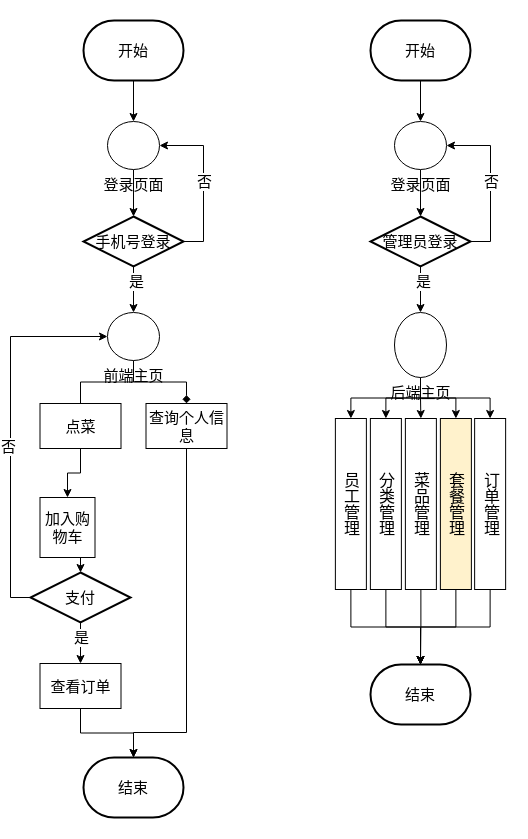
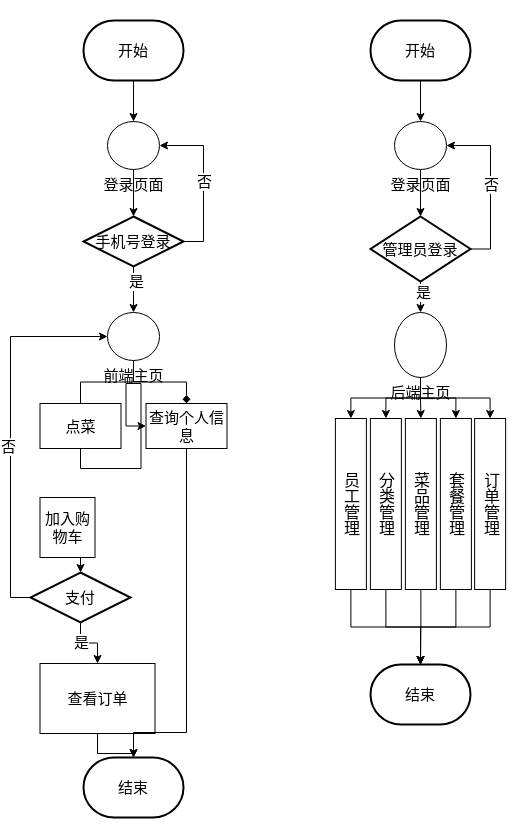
  <mxCell id="0" />
  <mxCell id="1" parent="0" />
  <mxCell id="2" value="" style="group" vertex="1" connectable="0" parent="1"><mxGeometry x="20" y="20" width="196.5" height="797" as="geometry" /></mxCell>
  <mxCell id="3" value="结束" style="strokeWidth=2;html=1;shape=mxgraph.flowchart.terminator;whiteSpace=wrap;fontSize=15;" vertex="1" parent="2"><mxGeometry x="53" y="737" width="100" height="60" as="geometry" /></mxCell>
  <mxCell id="4" style="edgeStyle=orthogonalEdgeStyle;rounded=0;orthogonalLoop=1;jettySize=auto;html=1;exitX=0.5;exitY=1;exitDx=0;exitDy=0;fontSize=15;" edge="1" parent="2" source="6" target="3"><mxGeometry relative="1" as="geometry" /></mxCell>
  <mxCell id="5" value="加入购物车" style="rounded=0;whiteSpace=wrap;html=1;container=0;fontSize=15;" vertex="1" parent="2"><mxGeometry x="9.5" y="477" width="55" height="60" as="geometry" /></mxCell>
- <mxCell id="6" value="查看订单" style="rounded=0;whiteSpace=wrap;html=1;container=0;fontSize=15;" vertex="1" parent="2"><mxGeometry x="9.5" y="643" width="81" height="45" as="geometry" /></mxCell>
+ <mxCell id="6" value="查看订单" style="rounded=0;whiteSpace=wrap;html=1;container=0;fontSize=15;" vertex="1" parent="2"><mxGeometry x="9.5" y="643" width="115" height="70" as="geometry" /></mxCell>
  <mxCell id="7" value="开始" style="strokeWidth=2;html=1;shape=mxgraph.flowchart.terminator;whiteSpace=wrap;fontSize=15;container=0;" parent="2" vertex="1"><mxGeometry x="53" width="100" height="60" as="geometry" /></mxCell>
  <mxCell id="8" value="手机号登录" style="strokeWidth=2;html=1;shape=mxgraph.flowchart.decision;whiteSpace=wrap;fontSize=15;container=0;" parent="2" vertex="1"><mxGeometry x="53" y="196" width="100" height="50" as="geometry" /></mxCell>
  <mxCell id="9" style="edgeStyle=orthogonalEdgeStyle;rounded=0;orthogonalLoop=1;jettySize=auto;html=1;exitX=0.5;exitY=1;exitDx=0;exitDy=0;exitPerimeter=0;entryX=0.5;entryY=0;entryDx=0;entryDy=0;fontSize=15;endArrow=none;" edge="1" parent="2" source="11" target="26"><mxGeometry relative="1" as="geometry" /></mxCell>
  <mxCell id="10" style="edgeStyle=orthogonalEdgeStyle;rounded=0;orthogonalLoop=1;jettySize=auto;html=1;exitX=0.5;exitY=1;exitDx=0;exitDy=0;exitPerimeter=0;entryX=0.5;entryY=0;entryDx=0;entryDy=0;fontSize=15;endArrow=diamond;" edge="1" parent="2" source="11" target="27"><mxGeometry relative="1" as="geometry" /></mxCell>
  <mxCell id="11" value="前端主页" style="verticalLabelPosition=bottom;verticalAlign=top;html=1;shape=mxgraph.flowchart.on-page_reference;fontSize=15;container=0;" parent="2" vertex="1"><mxGeometry x="77" y="292" width="52" height="48" as="geometry" /></mxCell>
  <mxCell id="12" style="edgeStyle=orthogonalEdgeStyle;rounded=0;orthogonalLoop=1;jettySize=auto;html=1;exitX=0.5;exitY=1;exitDx=0;exitDy=0;exitPerimeter=0;entryX=0.5;entryY=0;entryDx=0;entryDy=0;fontSize=15;" edge="1" parent="2" source="14" target="6"><mxGeometry relative="1" as="geometry" /></mxCell>
  <mxCell id="13" value="是" style="edgeLabel;html=1;align=center;verticalAlign=middle;resizable=0;points=[];fontSize=15;" vertex="1" connectable="0" parent="12"><mxGeometry x="-0.33" relative="1" as="geometry"><mxPoint as="offset" /></mxGeometry></mxCell>
  <mxCell id="14" value="支付" style="strokeWidth=2;html=1;shape=mxgraph.flowchart.decision;whiteSpace=wrap;fontSize=15;container=0;" vertex="1" parent="2"><mxGeometry y="552" width="100" height="50" as="geometry" /></mxCell>
  <mxCell id="15" style="edgeStyle=orthogonalEdgeStyle;rounded=0;orthogonalLoop=1;jettySize=auto;html=1;exitX=0.5;exitY=1;exitDx=0;exitDy=0;exitPerimeter=0;fontSize=15;" edge="1" parent="2" source="16" target="8"><mxGeometry relative="1" as="geometry" /></mxCell>
  <mxCell id="16" value="登录页面" style="verticalLabelPosition=bottom;verticalAlign=top;html=1;shape=mxgraph.flowchart.on-page_reference;fontSize=15;container=0;" vertex="1" parent="2"><mxGeometry x="77" y="101" width="52" height="48" as="geometry" /></mxCell>
  <mxCell id="17" style="edgeStyle=orthogonalEdgeStyle;rounded=0;orthogonalLoop=1;jettySize=auto;html=1;exitX=0.5;exitY=1;exitDx=0;exitDy=0;exitPerimeter=0;entryX=0.5;entryY=0;entryDx=0;entryDy=0;entryPerimeter=0;fontSize=15;" edge="1" parent="2" source="7" target="16"><mxGeometry relative="1" as="geometry" /></mxCell>
  <mxCell id="18" style="edgeStyle=orthogonalEdgeStyle;rounded=0;orthogonalLoop=1;jettySize=auto;html=1;exitX=0.5;exitY=1;exitDx=0;exitDy=0;exitPerimeter=0;entryX=0.5;entryY=0;entryDx=0;entryDy=0;entryPerimeter=0;fontSize=15;" edge="1" parent="2" source="8" target="11"><mxGeometry relative="1" as="geometry" /></mxCell>
  <mxCell id="19" value="是" style="edgeLabel;html=1;align=center;verticalAlign=middle;resizable=0;points=[];fontSize=15;container=0;" vertex="1" connectable="0" parent="18"><mxGeometry x="-0.451" y="2" relative="1" as="geometry"><mxPoint y="1" as="offset" /></mxGeometry></mxCell>
  <mxCell id="20" style="edgeStyle=orthogonalEdgeStyle;rounded=0;orthogonalLoop=1;jettySize=auto;html=1;exitX=1;exitY=0.5;exitDx=0;exitDy=0;exitPerimeter=0;entryX=1;entryY=0.5;entryDx=0;entryDy=0;entryPerimeter=0;fontSize=15;" edge="1" parent="2" source="8" target="16"><mxGeometry relative="1" as="geometry" /></mxCell>
  <mxCell id="21" value="否" style="edgeLabel;html=1;align=center;verticalAlign=middle;resizable=0;points=[];fontSize=15;container=0;" vertex="1" connectable="0" parent="20"><mxGeometry x="0.013" relative="1" as="geometry"><mxPoint as="offset" /></mxGeometry></mxCell>
  <mxCell id="22" style="edgeStyle=orthogonalEdgeStyle;rounded=0;orthogonalLoop=1;jettySize=auto;html=1;exitX=0;exitY=0.5;exitDx=0;exitDy=0;exitPerimeter=0;entryX=0;entryY=0.5;entryDx=0;entryDy=0;entryPerimeter=0;fontSize=15;" edge="1" parent="2" source="14" target="11"><mxGeometry relative="1" as="geometry" /></mxCell>
  <mxCell id="23" value="否" style="edgeLabel;html=1;align=center;verticalAlign=middle;resizable=0;points=[];fontSize=15;container=0;" vertex="1" connectable="0" parent="22"><mxGeometry x="-0.095" y="3" relative="1" as="geometry"><mxPoint y="-1" as="offset" /></mxGeometry></mxCell>
- <mxCell id="24" style="edgeStyle=orthogonalEdgeStyle;rounded=0;orthogonalLoop=1;jettySize=auto;html=1;exitX=0.5;exitY=1;exitDx=0;exitDy=0;entryX=0.5;entryY=0;entryDx=0;entryDy=0;fontSize=15;" edge="1" parent="2" source="26" target="5"><mxGeometry relative="1" as="geometry" /></mxCell>
+ <mxCell id="24" style="edgeStyle=orthogonalEdgeStyle;rounded=0;orthogonalLoop=1;jettySize=auto;html=1;exitX=0.5;exitY=1;exitDx=0;exitDy=0;fontSize=15;" edge="1" parent="2" source="26" target="27"><mxGeometry relative="1" as="geometry" /></mxCell>
  <mxCell id="25" style="edgeStyle=orthogonalEdgeStyle;rounded=0;orthogonalLoop=1;jettySize=auto;html=1;exitX=0.5;exitY=1;exitDx=0;exitDy=0;entryX=0.5;entryY=0;entryDx=0;entryDy=0;entryPerimeter=0;fontSize=15;" edge="1" parent="2" source="5" target="14"><mxGeometry relative="1" as="geometry" /></mxCell>
  <mxCell id="26" value="点菜" style="rounded=0;whiteSpace=wrap;html=1;container=0;fontSize=15;" vertex="1" parent="2"><mxGeometry x="9.5" y="383" width="81" height="45" as="geometry" /></mxCell>
  <mxCell id="27" value="查询个人信息" style="rounded=0;whiteSpace=wrap;html=1;container=0;fontSize=15;" vertex="1" parent="2"><mxGeometry x="115.5" y="383" width="81" height="45" as="geometry" /></mxCell>
  <mxCell id="28" style="edgeStyle=orthogonalEdgeStyle;rounded=0;orthogonalLoop=1;jettySize=auto;html=1;exitX=0.5;exitY=1;exitDx=0;exitDy=0;entryX=0.5;entryY=0;entryDx=0;entryDy=0;entryPerimeter=0;fontSize=15;" edge="1" parent="2" source="27" target="3"><mxGeometry relative="1" as="geometry"><Array as="points"><mxPoint x="156" y="712" /><mxPoint x="103" y="712" /></Array></mxGeometry></mxCell>
  <mxCell id="29" value="" style="group" vertex="1" connectable="0" parent="1"><mxGeometry x="324.88" y="20" width="170.25" height="704" as="geometry" /></mxCell>
  <mxCell id="30" value="开始" style="strokeWidth=2;html=1;shape=mxgraph.flowchart.terminator;whiteSpace=wrap;fontSize=15;container=0;" vertex="1" parent="29"><mxGeometry x="35.12" width="100" height="60" as="geometry" /></mxCell>
- <mxCell id="31" value="管理员登录" style="strokeWidth=2;html=1;shape=mxgraph.flowchart.decision;whiteSpace=wrap;fontSize=15;container=0;" vertex="1" parent="29"><mxGeometry x="35.12" y="196" width="100" height="50" as="geometry" /></mxCell>
+ <mxCell id="31" value="管理员登录" style="strokeWidth=2;html=1;shape=mxgraph.flowchart.decision;whiteSpace=wrap;fontSize=15;container=0;" vertex="1" parent="29"><mxGeometry x="35.12" y="196" width="100" height="65" as="geometry" /></mxCell>
  <mxCell id="32" style="edgeStyle=orthogonalEdgeStyle;rounded=0;orthogonalLoop=1;jettySize=auto;html=1;exitX=0.5;exitY=1;exitDx=0;exitDy=0;exitPerimeter=0;entryX=0.5;entryY=0;entryDx=0;entryDy=0;" edge="1" parent="29" source="37" target="52"><mxGeometry relative="1" as="geometry" /></mxCell>
  <mxCell id="33" style="edgeStyle=orthogonalEdgeStyle;rounded=0;orthogonalLoop=1;jettySize=auto;html=1;exitX=0.5;exitY=1;exitDx=0;exitDy=0;exitPerimeter=0;entryX=0.5;entryY=0;entryDx=0;entryDy=0;" edge="1" parent="29" source="37" target="53"><mxGeometry relative="1" as="geometry" /></mxCell>
  <mxCell id="34" style="edgeStyle=orthogonalEdgeStyle;rounded=0;orthogonalLoop=1;jettySize=auto;html=1;exitX=0.5;exitY=1;exitDx=0;exitDy=0;exitPerimeter=0;entryX=0.5;entryY=0;entryDx=0;entryDy=0;" edge="1" parent="29" source="37" target="54"><mxGeometry relative="1" as="geometry" /></mxCell>
  <mxCell id="35" style="edgeStyle=orthogonalEdgeStyle;rounded=0;orthogonalLoop=1;jettySize=auto;html=1;exitX=0.5;exitY=1;exitDx=0;exitDy=0;exitPerimeter=0;entryX=0.5;entryY=0;entryDx=0;entryDy=0;" edge="1" parent="29" source="37" target="55"><mxGeometry relative="1" as="geometry" /></mxCell>
  <mxCell id="36" style="edgeStyle=orthogonalEdgeStyle;rounded=0;orthogonalLoop=1;jettySize=auto;html=1;exitX=0.5;exitY=1;exitDx=0;exitDy=0;exitPerimeter=0;entryX=0.5;entryY=0;entryDx=0;entryDy=0;" edge="1" parent="29" source="37" target="51"><mxGeometry relative="1" as="geometry" /></mxCell>
  <mxCell id="37" value="后端主页" style="verticalLabelPosition=bottom;verticalAlign=top;html=1;shape=mxgraph.flowchart.on-page_reference;fontSize=15;container=0;" vertex="1" parent="29"><mxGeometry x="59.12" y="292" width="52" height="65" as="geometry" /></mxCell>
  <mxCell id="38" style="edgeStyle=orthogonalEdgeStyle;rounded=0;orthogonalLoop=1;jettySize=auto;html=1;exitX=0.5;exitY=1;exitDx=0;exitDy=0;exitPerimeter=0;fontSize=15;" edge="1" source="39" target="31" parent="29"><mxGeometry relative="1" as="geometry" /></mxCell>
  <mxCell id="39" value="登录页面" style="verticalLabelPosition=bottom;verticalAlign=top;html=1;shape=mxgraph.flowchart.on-page_reference;fontSize=15;container=0;" vertex="1" parent="29"><mxGeometry x="59.12" y="101" width="52" height="48" as="geometry" /></mxCell>
  <mxCell id="40" style="edgeStyle=orthogonalEdgeStyle;rounded=0;orthogonalLoop=1;jettySize=auto;html=1;exitX=0.5;exitY=1;exitDx=0;exitDy=0;exitPerimeter=0;entryX=0.5;entryY=0;entryDx=0;entryDy=0;entryPerimeter=0;fontSize=15;" edge="1" source="30" target="39" parent="29"><mxGeometry relative="1" as="geometry" /></mxCell>
  <mxCell id="41" style="edgeStyle=orthogonalEdgeStyle;rounded=0;orthogonalLoop=1;jettySize=auto;html=1;exitX=0.5;exitY=1;exitDx=0;exitDy=0;exitPerimeter=0;entryX=0.5;entryY=0;entryDx=0;entryDy=0;entryPerimeter=0;fontSize=15;" edge="1" source="31" target="37" parent="29"><mxGeometry relative="1" as="geometry" /></mxCell>
  <mxCell id="42" value="是" style="edgeLabel;html=1;align=center;verticalAlign=middle;resizable=0;points=[];fontSize=15;container=0;" vertex="1" connectable="0" parent="41"><mxGeometry x="-0.451" y="2" relative="1" as="geometry"><mxPoint y="1" as="offset" /></mxGeometry></mxCell>
  <mxCell id="43" style="edgeStyle=orthogonalEdgeStyle;rounded=0;orthogonalLoop=1;jettySize=auto;html=1;exitX=1;exitY=0.5;exitDx=0;exitDy=0;exitPerimeter=0;entryX=1;entryY=0.5;entryDx=0;entryDy=0;entryPerimeter=0;fontSize=15;" edge="1" source="31" target="39" parent="29"><mxGeometry relative="1" as="geometry" /></mxCell>
  <mxCell id="44" value="否" style="edgeLabel;html=1;align=center;verticalAlign=middle;resizable=0;points=[];fontSize=15;container=0;" vertex="1" connectable="0" parent="43"><mxGeometry x="0.013" relative="1" as="geometry"><mxPoint as="offset" /></mxGeometry></mxCell>
  <mxCell id="45" value="结束" style="strokeWidth=2;html=1;shape=mxgraph.flowchart.terminator;whiteSpace=wrap;fontSize=15;container=0;" vertex="1" parent="29"><mxGeometry x="35.12" y="644" width="100" height="60" as="geometry" /></mxCell>
  <mxCell id="46" style="edgeStyle=orthogonalEdgeStyle;rounded=0;orthogonalLoop=1;jettySize=auto;html=1;exitX=0.5;exitY=1;exitDx=0;exitDy=0;entryX=0.5;entryY=0;entryDx=0;entryDy=0;entryPerimeter=0;" edge="1" parent="29" source="52" target="45"><mxGeometry relative="1" as="geometry" /></mxCell>
  <mxCell id="47" style="edgeStyle=orthogonalEdgeStyle;rounded=0;orthogonalLoop=1;jettySize=auto;html=1;exitX=0.5;exitY=1;exitDx=0;exitDy=0;entryX=0.5;entryY=0;entryDx=0;entryDy=0;entryPerimeter=0;" edge="1" parent="29" source="53" target="45"><mxGeometry relative="1" as="geometry" /></mxCell>
  <mxCell id="48" style="edgeStyle=orthogonalEdgeStyle;rounded=0;orthogonalLoop=1;jettySize=auto;html=1;exitX=0.5;exitY=1;exitDx=0;exitDy=0;entryX=0.5;entryY=0;entryDx=0;entryDy=0;entryPerimeter=0;" edge="1" parent="29" source="54" target="45"><mxGeometry relative="1" as="geometry" /></mxCell>
  <mxCell id="49" style="edgeStyle=orthogonalEdgeStyle;rounded=0;orthogonalLoop=1;jettySize=auto;html=1;exitX=0.5;exitY=1;exitDx=0;exitDy=0;entryX=0.5;entryY=0;entryDx=0;entryDy=0;entryPerimeter=0;" edge="1" parent="29" source="55" target="45"><mxGeometry relative="1" as="geometry" /></mxCell>
  <mxCell id="50" value="" style="group" vertex="1" connectable="0" parent="29"><mxGeometry y="398" width="170.25" height="171" as="geometry" /></mxCell>
  <mxCell id="51" value="订单管理" style="rounded=0;whiteSpace=wrap;html=1;textDirection=vertical-rl;fontFamily=宋体;fontSize=16;container=0;" vertex="1" parent="50"><mxGeometry x="139.25" width="31" height="171" as="geometry" /></mxCell>
  <mxCell id="52" value="员工管理" style="rounded=0;whiteSpace=wrap;html=1;textDirection=vertical-rl;fontFamily=宋体;fontSize=16;container=0;" vertex="1" parent="50"><mxGeometry width="31" height="171" as="geometry" /></mxCell>
  <mxCell id="53" value="分类管理" style="rounded=0;whiteSpace=wrap;html=1;textDirection=vertical-rl;fontFamily=宋体;fontSize=16;container=0;" vertex="1" parent="50"><mxGeometry x="35" width="31" height="171" as="geometry" /></mxCell>
  <mxCell id="54" value="菜品管理" style="rounded=0;whiteSpace=wrap;html=1;textDirection=vertical-rl;fontFamily=宋体;fontSize=16;container=0;" vertex="1" parent="50"><mxGeometry x="70" width="31" height="171" as="geometry" /></mxCell>
- <mxCell id="55" value="套餐管理" style="rounded=0;whiteSpace=wrap;html=1;textDirection=vertical-rl;fontFamily=宋体;fontSize=16;container=0;fillColor=#fff2cc;" vertex="1" parent="50"><mxGeometry x="105" width="31" height="171" as="geometry" /></mxCell>
+ <mxCell id="55" value="套餐管理" style="rounded=0;whiteSpace=wrap;html=1;textDirection=vertical-rl;fontFamily=宋体;fontSize=16;container=0;" vertex="1" parent="50"><mxGeometry x="105" width="31" height="171" as="geometry" /></mxCell>
  <mxCell id="56" style="edgeStyle=orthogonalEdgeStyle;rounded=0;orthogonalLoop=1;jettySize=auto;html=1;exitX=0.5;exitY=1;exitDx=0;exitDy=0;entryX=0.5;entryY=0;entryDx=0;entryDy=0;entryPerimeter=0;" edge="1" parent="29" source="51" target="45"><mxGeometry relative="1" as="geometry" /></mxCell>
